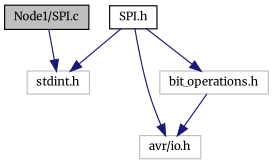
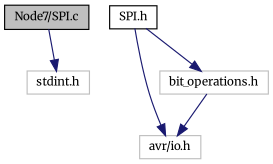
  digraph {
    fontname=Merriweather
    node [color=grey75 fillcolor=white fontname=Merriweather fontsize=10 shape=record style=filled]
    edge [color=midnightblue fontname=Merriweather fontsize=10 labelfontname=Helvetica labelfontsize=10 style=solid]
-   n1 [color=black fillcolor=grey75 fontcolor=black height=0.2 label="Node1/SPI.c" width=0.4]
+   n1 [color=black fillcolor=grey75 fontcolor=black height=0.2 label="Node7/SPI.c" width=0.4]
    n2 [height=0.2 label="stdint.h" width=0.4]
    n3 [color=black height=0.2 label="SPI.h" width=0.4]
    n4 [height=0.2 label="avr/io.h" width=0.4]
    n5 [height=0.2 label="bit_operations.h" width=0.4]
    n1 -> n2
-   n3 -> n2
    n3 -> n4
    n3 -> n5
    n5 -> n4
  }
